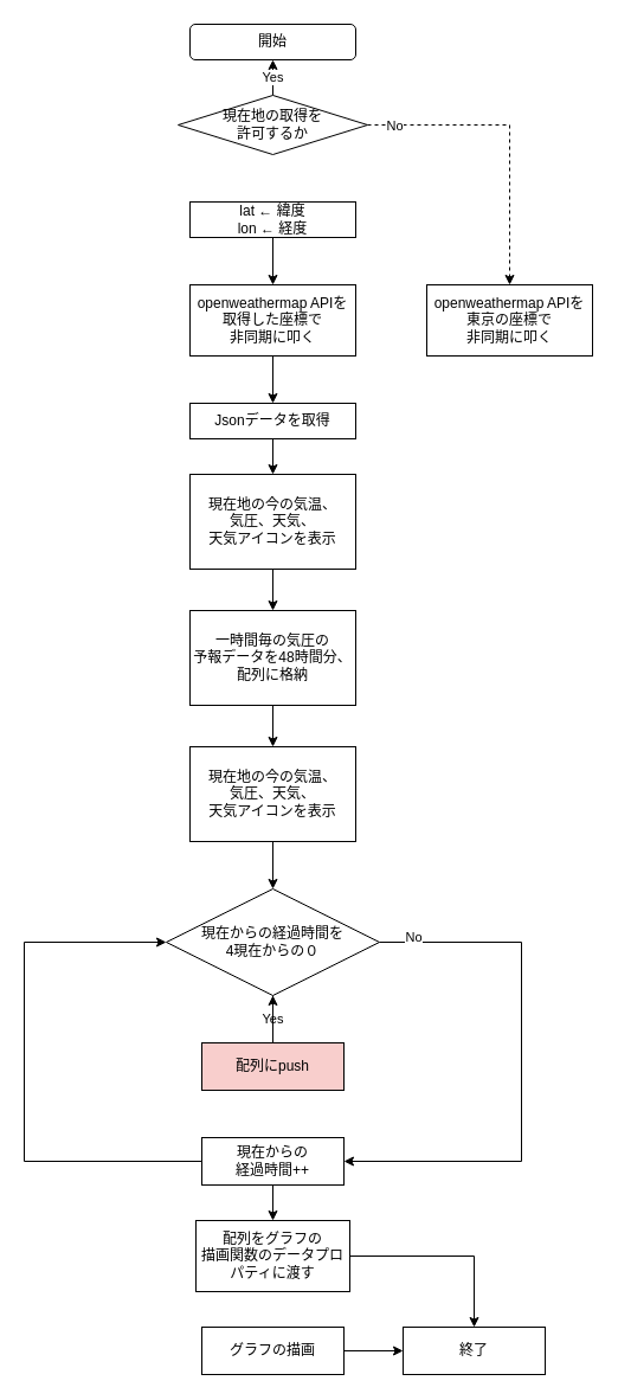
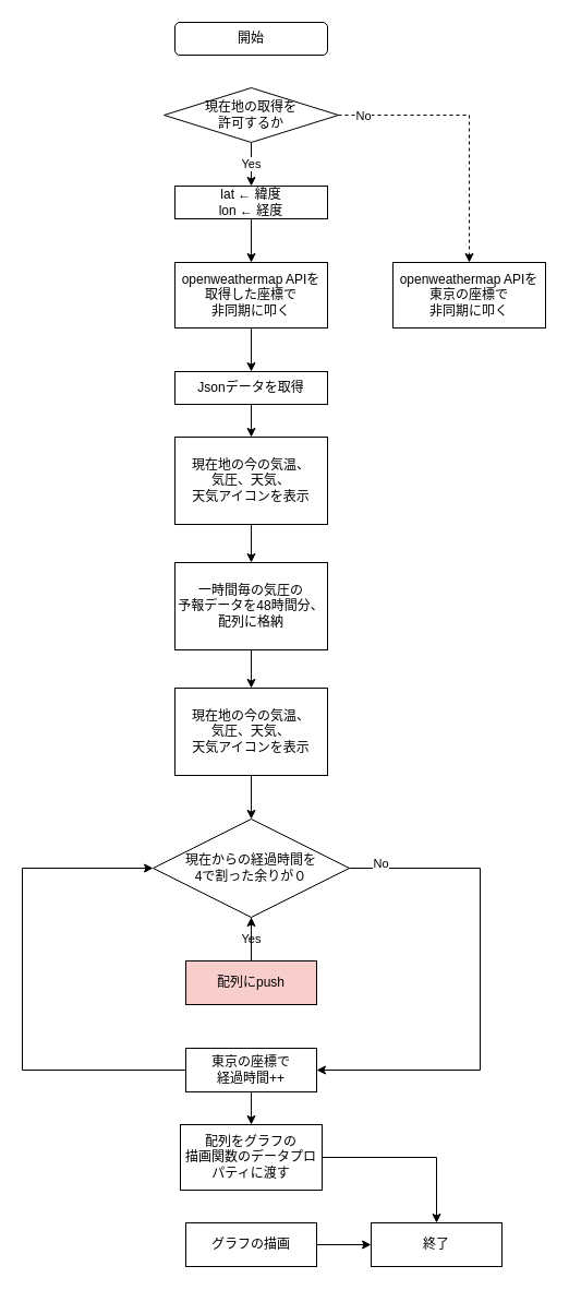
  <mxCell id="0" />
  <mxCell id="1" parent="0" />
  <mxCell id="2" value="開始" style="rounded=1;whiteSpace=wrap;html=1;" parent="1" vertex="1"><mxGeometry x="160" y="20" width="140" height="30" as="geometry" /></mxCell>
  <mxCell id="3" style="edgeStyle=orthogonalEdgeStyle;rounded=0;orthogonalLoop=1;jettySize=auto;html=1;entryX=0.5;entryY=0;entryDx=0;entryDy=0;exitX=1;exitY=0.5;exitDx=0;exitDy=0;dashed=1;" parent="1" source="6" edge="1" target="33"><mxGeometry relative="1" as="geometry"><mxPoint x="460" y="210" as="targetPoint" /><Array as="points"><mxPoint x="430" y="105" /></Array><mxPoint x="350" y="105" as="sourcePoint" /></mxGeometry></mxCell>
  <mxCell id="4" value="No" style="edgeLabel;html=1;align=center;verticalAlign=middle;resizable=0;points=[];" parent="3" vertex="1" connectable="0"><mxGeometry x="-0.631" y="3" relative="1" as="geometry"><mxPoint x="-25" y="3" as="offset" /></mxGeometry></mxCell>
- <mxCell id="5" value="Yes" style="edgeStyle=orthogonalEdgeStyle;rounded=0;orthogonalLoop=1;jettySize=auto;html=1;" parent="1" source="6" target="2" edge="1"><mxGeometry relative="1" as="geometry" /></mxCell>
+ <mxCell id="5" value="Yes" style="edgeStyle=orthogonalEdgeStyle;rounded=0;orthogonalLoop=1;jettySize=auto;html=1;entryX=0.5;entryY=0;entryDx=0;entryDy=0;" parent="1" source="6" target="8" edge="1"><mxGeometry relative="1" as="geometry" /></mxCell>
  <mxCell id="6" value="&lt;span&gt;現在地の取得を&lt;/span&gt;&lt;br&gt;&lt;span&gt;許可するか&lt;/span&gt;" style="rhombus;whiteSpace=wrap;html=1;" parent="1" vertex="1"><mxGeometry x="150" y="80" width="160" height="50" as="geometry" /></mxCell>
  <mxCell id="7" style="edgeStyle=orthogonalEdgeStyle;rounded=0;orthogonalLoop=1;jettySize=auto;html=1;entryX=0.5;entryY=0;entryDx=0;entryDy=0;" parent="1" source="8" target="10" edge="1"><mxGeometry relative="1" as="geometry" /></mxCell>
  <mxCell id="8" value="lat ← 緯度&lt;br&gt;lon ← 経度" style="rounded=0;whiteSpace=wrap;html=1;" parent="1" vertex="1"><mxGeometry x="160" y="170" width="140" height="30" as="geometry" /></mxCell>
  <mxCell id="9" style="edgeStyle=orthogonalEdgeStyle;rounded=0;orthogonalLoop=1;jettySize=auto;html=1;entryX=0.5;entryY=0;entryDx=0;entryDy=0;" parent="1" source="10" target="12" edge="1"><mxGeometry relative="1" as="geometry" /></mxCell>
  <mxCell id="10" value="openweathermap APIを&lt;br&gt;取得した座標で&lt;br&gt;非同期に叩く" style="rounded=0;whiteSpace=wrap;html=1;" parent="1" vertex="1"><mxGeometry x="160" y="240" width="140" height="60" as="geometry" /></mxCell>
  <mxCell id="11" style="edgeStyle=orthogonalEdgeStyle;rounded=0;orthogonalLoop=1;jettySize=auto;html=1;" parent="1" source="12" target="14" edge="1"><mxGeometry relative="1" as="geometry" /></mxCell>
  <mxCell id="12" value="Jsonデータを取得" style="rounded=0;whiteSpace=wrap;html=1;" parent="1" vertex="1"><mxGeometry x="160" y="340" width="140" height="30" as="geometry" /></mxCell>
  <mxCell id="13" style="edgeStyle=orthogonalEdgeStyle;rounded=0;orthogonalLoop=1;jettySize=auto;html=1;entryX=0.5;entryY=0;entryDx=0;entryDy=0;" parent="1" source="14" target="16" edge="1"><mxGeometry relative="1" as="geometry" /></mxCell>
  <mxCell id="14" value="現在地の今の気温、&lt;br&gt;気圧、天気、&lt;br&gt;天気アイコンを表示" style="rounded=0;whiteSpace=wrap;html=1;" parent="1" vertex="1"><mxGeometry x="160" y="400" width="140" height="80" as="geometry" /></mxCell>
  <mxCell id="15" style="edgeStyle=orthogonalEdgeStyle;rounded=0;orthogonalLoop=1;jettySize=auto;html=1;entryX=0.5;entryY=0;entryDx=0;entryDy=0;" parent="1" source="16" target="18" edge="1"><mxGeometry relative="1" as="geometry" /></mxCell>
  <mxCell id="16" value="一時間毎の気圧の&lt;br&gt;予報データを48時間分、配列に格納" style="rounded=0;whiteSpace=wrap;html=1;" parent="1" vertex="1"><mxGeometry x="160" y="515" width="140" height="80" as="geometry" /></mxCell>
  <mxCell id="17" style="edgeStyle=orthogonalEdgeStyle;rounded=0;orthogonalLoop=1;jettySize=auto;html=1;entryX=0.5;entryY=0;entryDx=0;entryDy=0;" parent="1" source="18" target="22" edge="1"><mxGeometry relative="1" as="geometry" /></mxCell>
  <mxCell id="18" value="現在地の今の気温、&lt;br&gt;気圧、天気、&lt;br&gt;天気アイコンを表示" style="rounded=0;whiteSpace=wrap;html=1;" parent="1" vertex="1"><mxGeometry x="160" y="630" width="140" height="80" as="geometry" /></mxCell>
  <mxCell id="19" style="edgeStyle=orthogonalEdgeStyle;rounded=0;orthogonalLoop=1;jettySize=auto;html=1;entryX=1;entryY=0.5;entryDx=0;entryDy=0;" parent="1" source="22" target="27" edge="1"><mxGeometry relative="1" as="geometry"><mxPoint x="290" y="1000" as="targetPoint" /><Array as="points"><mxPoint x="440" y="795" /><mxPoint x="440" y="980" /></Array></mxGeometry></mxCell>
  <mxCell id="20" value="No" style="edgeLabel;html=1;align=center;verticalAlign=middle;resizable=0;points=[];" parent="19" vertex="1" connectable="0"><mxGeometry x="-0.879" y="4" relative="1" as="geometry"><mxPoint y="-1" as="offset" /></mxGeometry></mxCell>
  <mxCell id="21" value="Yes" style="edgeStyle=orthogonalEdgeStyle;rounded=0;orthogonalLoop=1;jettySize=auto;html=1;" parent="1" source="22" edge="1"><mxGeometry x="-0.333" relative="1" as="geometry"><mxPoint x="230" y="900" as="targetPoint" /><mxPoint as="offset" /></mxGeometry></mxCell>
- <mxCell id="22" value="現在からの経過時間を&lt;br&gt;4現在からの０" style="rhombus;whiteSpace=wrap;html=1;" parent="1" vertex="1"><mxGeometry x="140" y="750" width="180" height="90" as="geometry" /></mxCell>
+ <mxCell id="22" value="現在からの経過時間を&lt;br&gt;4で割った余りが０" style="rhombus;whiteSpace=wrap;html=1;" parent="1" vertex="1"><mxGeometry x="140" y="750" width="180" height="90" as="geometry" /></mxCell>
  <mxCell id="23" style="edgeStyle=orthogonalEdgeStyle;rounded=0;orthogonalLoop=1;jettySize=auto;html=1;" parent="1" source="24" target="22" edge="1"><mxGeometry relative="1" as="geometry" /></mxCell>
  <mxCell id="24" value="配列にpush" style="rounded=0;whiteSpace=wrap;html=1;fillColor=#f8cecc;" parent="1" vertex="1"><mxGeometry x="170" y="880" width="120" height="40" as="geometry" /></mxCell>
  <mxCell id="25" style="edgeStyle=orthogonalEdgeStyle;rounded=0;orthogonalLoop=1;jettySize=auto;html=1;entryX=0;entryY=0.5;entryDx=0;entryDy=0;" parent="1" source="27" target="22" edge="1"><mxGeometry relative="1" as="geometry"><mxPoint x="50" y="790" as="targetPoint" /><Array as="points"><mxPoint x="20" y="980" /><mxPoint x="20" y="795" /></Array></mxGeometry></mxCell>
  <mxCell id="26" style="edgeStyle=orthogonalEdgeStyle;rounded=0;orthogonalLoop=1;jettySize=auto;html=1;entryX=0.5;entryY=0;entryDx=0;entryDy=0;" parent="1" source="27" target="29" edge="1"><mxGeometry relative="1" as="geometry" /></mxCell>
- <mxCell id="27" value="現在からの&lt;br&gt;経過時間++" style="rounded=0;whiteSpace=wrap;html=1;" parent="1" vertex="1"><mxGeometry x="170" y="960" width="120" height="40" as="geometry" /></mxCell>
+ <mxCell id="27" value="東京の座標で&lt;br&gt;経過時間++" style="rounded=0;whiteSpace=wrap;html=1;" parent="1" vertex="1"><mxGeometry x="170" y="960" width="120" height="40" as="geometry" /></mxCell>
  <mxCell id="28" style="edgeStyle=orthogonalEdgeStyle;rounded=0;orthogonalLoop=1;jettySize=auto;html=1;" parent="1" source="29" target="32" edge="1"><mxGeometry relative="1" as="geometry" /></mxCell>
  <mxCell id="29" value="配列をグラフの&lt;br&gt;描画関数のデータプロパティに渡す" style="rounded=0;whiteSpace=wrap;html=1;" parent="1" vertex="1"><mxGeometry x="165" y="1030" width="130" height="60" as="geometry" /></mxCell>
  <mxCell id="30" style="edgeStyle=orthogonalEdgeStyle;rounded=0;orthogonalLoop=1;jettySize=auto;html=1;entryX=0;entryY=0.5;entryDx=0;entryDy=0;" parent="1" source="31" target="32" edge="1"><mxGeometry relative="1" as="geometry" /></mxCell>
  <mxCell id="31" value="グラフの描画" style="rounded=0;whiteSpace=wrap;html=1;" parent="1" vertex="1"><mxGeometry x="170" y="1120" width="120" height="40" as="geometry" /></mxCell>
  <mxCell id="32" value="終了" style="rounded=0;whiteSpace=wrap;html=1;" parent="1" vertex="1"><mxGeometry x="340" y="1120" width="120" height="40" as="geometry" /></mxCell>
  <mxCell id="33" value="openweathermap APIを&lt;br&gt;東京の座標で&lt;br&gt;非同期に叩く" style="rounded=0;whiteSpace=wrap;html=1;" vertex="1" parent="1"><mxGeometry x="360" y="240" width="140" height="60" as="geometry" /></mxCell>
